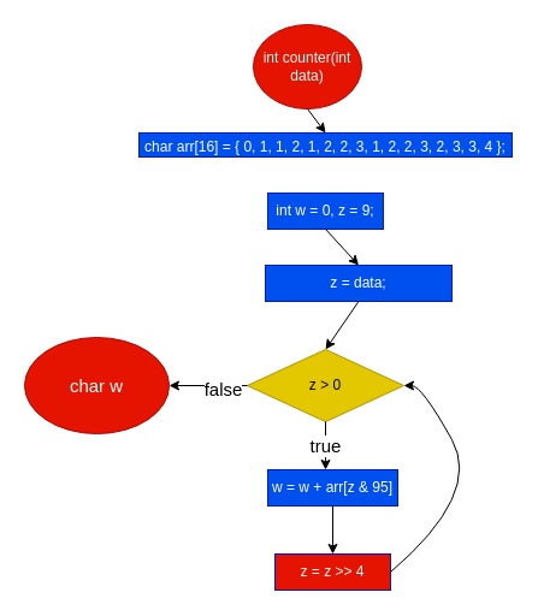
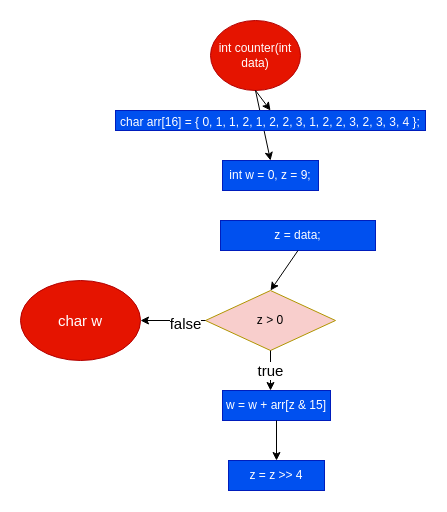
  <mxCell id="0" />
  <mxCell id="1" parent="0" />
  <mxCell id="2" value="int counter(int data)" style="ellipse;whiteSpace=wrap;html=1;fillColor=#e51400;fontColor=#ffffff;strokeColor=#B20000;" vertex="1" parent="1"><mxGeometry x="210" y="20" width="90" height="70" as="geometry" /></mxCell>
+ <mxCell id="3" value="" style="endArrow=classic;html=1;exitX=0.5;exitY=1;exitDx=0;exitDy=0;entryX=0.5;entryY=0;entryDx=0;entryDy=0;" edge="1" parent="1" source="2" target="4"><mxGeometry width="50" height="50" relative="1" as="geometry"><mxPoint x="250" y="280" as="sourcePoint" /><mxPoint x="270" y="140" as="targetPoint" /></mxGeometry></mxCell>
  <mxCell id="4" value="int w = 0, z = 9;" style="rounded=0;whiteSpace=wrap;html=1;fillColor=#0050ef;fontColor=#ffffff;strokeColor=#001DBC;" vertex="1" parent="1"><mxGeometry x="222" y="160" width="96" height="30" as="geometry" /></mxCell>
  <mxCell id="5" value="z = data;" style="rounded=0;whiteSpace=wrap;html=1;fillColor=#0050ef;fontColor=#ffffff;strokeColor=#001DBC;" vertex="1" parent="1"><mxGeometry x="220" y="220" width="155" height="30" as="geometry" /></mxCell>
- <mxCell id="6" value="" style="endArrow=classic;html=1;exitX=0.5;exitY=1;exitDx=0;exitDy=0;entryX=0.5;entryY=0;entryDx=0;entryDy=0;" edge="1" parent="1" source="4" target="5"><mxGeometry width="50" height="50" relative="1" as="geometry"><mxPoint x="250" y="280" as="sourcePoint" /><mxPoint x="300" y="230" as="targetPoint" /></mxGeometry></mxCell>
  <mxCell id="7" value="" style="endArrow=classic;html=1;exitX=0.5;exitY=1;exitDx=0;exitDy=0;" edge="1" parent="1" source="5"><mxGeometry width="50" height="50" relative="1" as="geometry"><mxPoint x="250" y="280" as="sourcePoint" /><mxPoint x="270" y="290" as="targetPoint" /></mxGeometry></mxCell>
- <mxCell id="8" value="z &amp;gt; 0" style="rhombus;whiteSpace=wrap;html=1;fillColor=#e3c800;fontColor=#000000;strokeColor=#B09500;" vertex="1" parent="1"><mxGeometry x="205" y="290" width="130" height="60" as="geometry" /></mxCell>
+ <mxCell id="8" value="z &amp;gt; 0" style="rhombus;whiteSpace=wrap;html=1;fillColor=#f8cecc;fontColor=#000000;strokeColor=#B09500;" vertex="1" parent="1"><mxGeometry x="205" y="290" width="130" height="60" as="geometry" /></mxCell>
  <mxCell id="9" value="true" style="endArrow=classic;html=1;exitX=0.5;exitY=1;exitDx=0;exitDy=0;fontSize=15;" edge="1" parent="1" source="8"><mxGeometry width="50" height="50" relative="1" as="geometry"><mxPoint x="250" y="380" as="sourcePoint" /><mxPoint x="270" y="390" as="targetPoint" /></mxGeometry></mxCell>
- <mxCell id="10" value="w = w + arr[z &amp;amp; 95]" style="rounded=0;whiteSpace=wrap;html=1;fillColor=#0050ef;fontColor=#ffffff;strokeColor=#001DBC;" vertex="1" parent="1"><mxGeometry x="222" y="390" width="108" height="30" as="geometry" /></mxCell>
+ <mxCell id="10" value="w = w + arr[z &amp;amp; 15]" style="rounded=0;whiteSpace=wrap;html=1;fillColor=#0050ef;fontColor=#ffffff;strokeColor=#001DBC;" vertex="1" parent="1"><mxGeometry x="222" y="390" width="108" height="30" as="geometry" /></mxCell>
  <mxCell id="11" value="" style="endArrow=classic;html=1;fontSize=12;exitX=0.5;exitY=1;exitDx=0;exitDy=0;" edge="1" parent="1" source="10"><mxGeometry width="50" height="50" relative="1" as="geometry"><mxPoint x="250" y="380" as="sourcePoint" /><mxPoint x="276" y="460" as="targetPoint" /></mxGeometry></mxCell>
- <mxCell id="12" value="z = z &amp;gt;&amp;gt; 4" style="rounded=0;whiteSpace=wrap;html=1;fillColor=#e51400;fontColor=#ffffff;strokeColor=#001DBC;" vertex="1" parent="1"><mxGeometry x="228" y="460" width="96" height="30" as="geometry" /></mxCell>
- <mxCell id="13" value="" style="curved=1;endArrow=classic;html=1;fontSize=12;exitX=1;exitY=0.5;exitDx=0;exitDy=0;entryX=1;entryY=0.5;entryDx=0;entryDy=0;" edge="1" parent="1" source="12" target="8"><mxGeometry width="50" height="50" relative="1" as="geometry"><mxPoint x="310" y="340" as="sourcePoint" /><mxPoint x="360" y="290" as="targetPoint" /><Array as="points"><mxPoint x="400" y="410" /><mxPoint x="350" y="320" /></Array></mxGeometry></mxCell>
+ <mxCell id="12" value="z = z &amp;gt;&amp;gt; 4" style="rounded=0;whiteSpace=wrap;html=1;fillColor=#0050ef;fontColor=#ffffff;strokeColor=#001DBC;" vertex="1" parent="1"><mxGeometry x="228" y="460" width="96" height="30" as="geometry" /></mxCell>
  <mxCell id="14" value="" style="endArrow=classic;html=1;fontSize=15;exitX=0;exitY=0.5;exitDx=0;exitDy=0;" edge="1" parent="1" source="8"><mxGeometry width="50" height="50" relative="1" as="geometry"><mxPoint x="310" y="340" as="sourcePoint" /><mxPoint x="140" y="320" as="targetPoint" /></mxGeometry></mxCell>
  <mxCell id="15" value="false" style="edgeLabel;html=1;align=center;verticalAlign=middle;resizable=0;points=[];fontSize=15;" vertex="1" connectable="0" parent="14"><mxGeometry x="-0.354" y="2" relative="1" as="geometry"><mxPoint as="offset" /></mxGeometry></mxCell>
  <mxCell id="16" value="char w" style="ellipse;whiteSpace=wrap;html=1;fontSize=15;fillColor=#e51400;fontColor=#ffffff;strokeColor=#B20000;" vertex="1" parent="1"><mxGeometry x="20" y="280" width="120" height="80" as="geometry" /></mxCell>
  <mxCell id="17" value="&lt;font style=&quot;font-size: 12px&quot;&gt;char arr[16] = { 0, 1, 1, 2, 1, 2, 2, 3, 1, 2, 2, 3, 2, 3, 3, 4 };&lt;/font&gt;" style="rounded=0;whiteSpace=wrap;html=1;fontSize=15;fillColor=#0050ef;fontColor=#ffffff;strokeColor=#001DBC;" vertex="1" parent="1"><mxGeometry x="115" y="110" width="310" height="20" as="geometry" /></mxCell>
  <mxCell id="18" value="" style="endArrow=classic;html=1;fontSize=12;exitX=0.5;exitY=1;exitDx=0;exitDy=0;entryX=0.5;entryY=0;entryDx=0;entryDy=0;" edge="1" parent="1" source="2" target="17"><mxGeometry width="50" height="50" relative="1" as="geometry"><mxPoint x="360" y="210" as="sourcePoint" /><mxPoint x="410" y="160" as="targetPoint" /></mxGeometry></mxCell>
